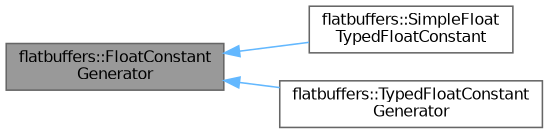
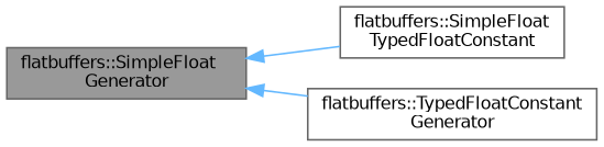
  digraph {
    rankdir=LR
    node [color=gray40 fillcolor=white fontname=Helvetica fontsize=10 shape=box style=filled]
    edge [color=steelblue1 dir=back fontname=Helvetica fontsize=10 labelfontname=Helvetica labelfontsize=10 style=solid]
-   n1 [fillcolor=grey60 fontcolor=black height=0.2 label="flatbuffers::FloatConstant\lGenerator" width=0.4]
+   n1 [fillcolor=grey60 fontcolor=black height=0.2 label="flatbuffers::SimpleFloat\lGenerator" width=0.4]
    n2 [height=0.2 label="flatbuffers::SimpleFloat\lTypedFloatConstant" width=0.4]
    n3 [height=0.2 label="flatbuffers::TypedFloatConstant\lGenerator" width=0.4]
    n1 -> n2
    n1 -> n3
  }
